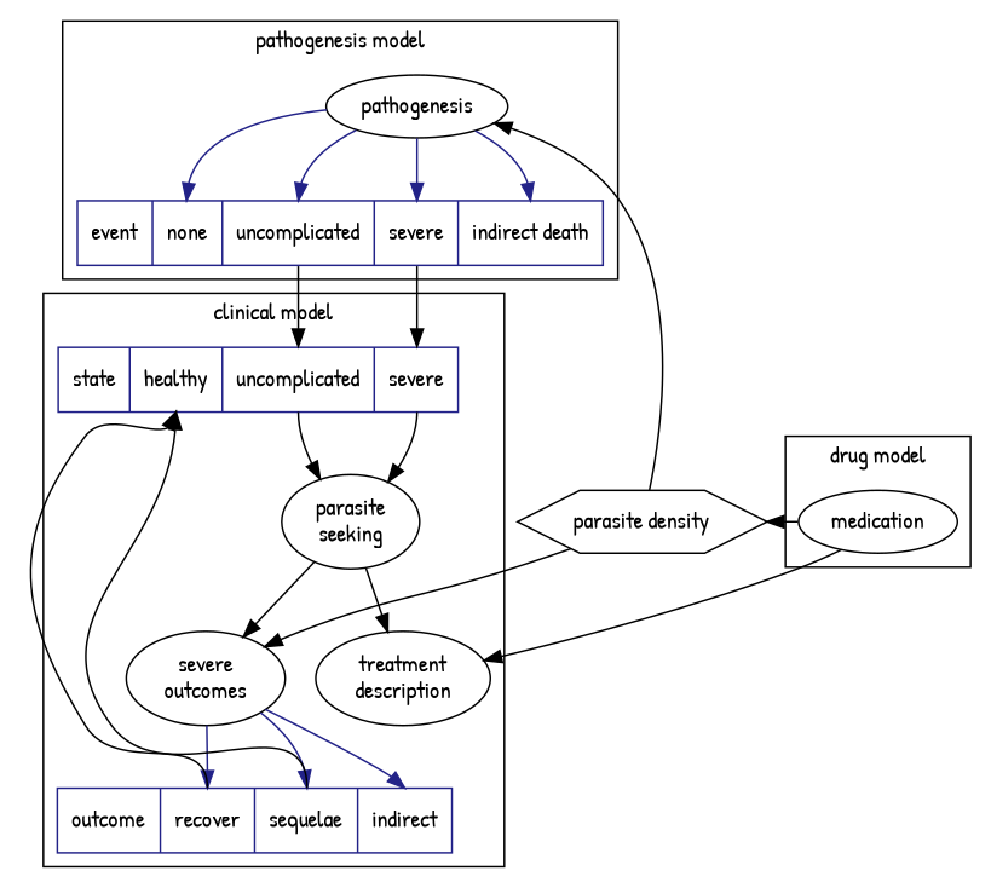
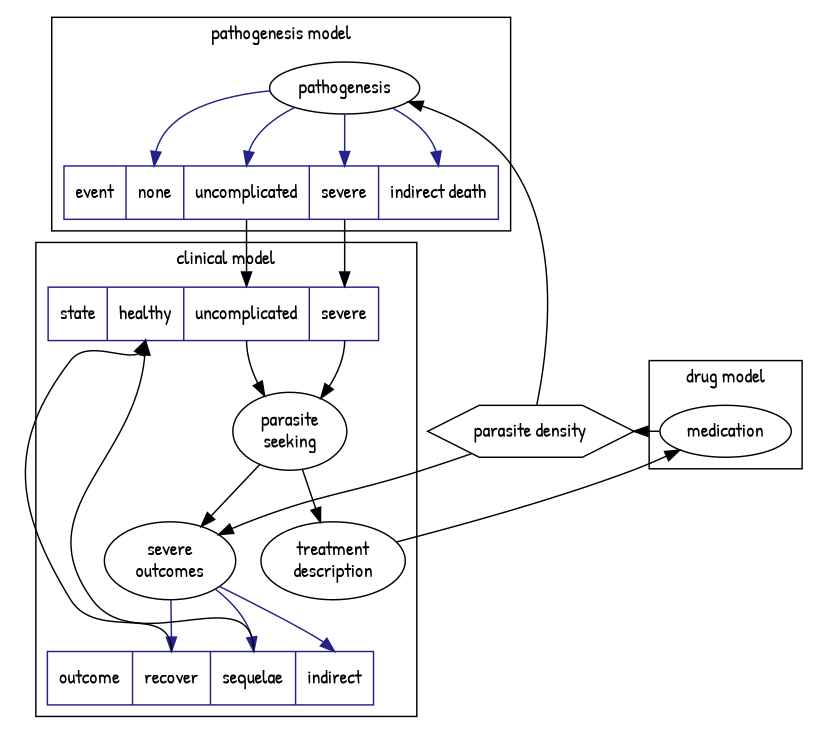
  digraph {
    fontname="Patrick Hand"
    node [fontname="Patrick Hand"]
    edge [fontcolor="#666666" fontname="Patrick Hand"]
    pathogenesis
    n2 [color="#222288" label="event|<n> none|<UC> uncomplicated|<s> severe|<i> indirect death" shape=record]
    medication
    n4 [color="#222288" label="state|<h>healthy|<UC> uncomplicated|<s> severe" shape=record]
    n5 [label="parasite\nseeking"]
    n6 [label="treatment\ndescription"]
    n7 [label="severe\noutcomes"]
    n8 [color="#222288" label="<o>outcome|<r>recover|<s>sequelae|<d>indirect" shape=record]
    n9 [label="parasite density" shape=hexagon]
    subgraph cluster_1 {
      label="pathogenesis model"
      pathogenesis
      n2
    }
    subgraph cluster_2 {
      label="drug model"
      medication
    }
    subgraph cluster_3 {
      label="clinical model"
      n4
      n5
      n6
      n7
      n8
    }
    pathogenesis -> n2 [color="#222288" headport=n]
    pathogenesis -> n2 [color="#222288" headport=UC]
    pathogenesis -> n2 [color="#222288" headport=s]
    pathogenesis -> n2 [color="#222288" headport=i]
    n2 -> n4 [headport=UC tailport=UC]
    n2 -> n4 [headport=s tailport=s]
    medication -> n9
    n4 -> n5 [tailport=UC]
    n4 -> n5 [tailport=s]
    n5 -> n6
    n5 -> n7
-   medication -> n6
+   n6 -> medication
    n7 -> n8 [color="#222288" headport=s]
    n7 -> n8 [color="#222288" headport=d]
    n7 -> n8 [color="#222288" headport=r]
    n8 -> n4 [headport=h tailport=r]
    n8 -> n4 [headport=h tailport=s]
    n9 -> pathogenesis
    n9 -> n7
  }
